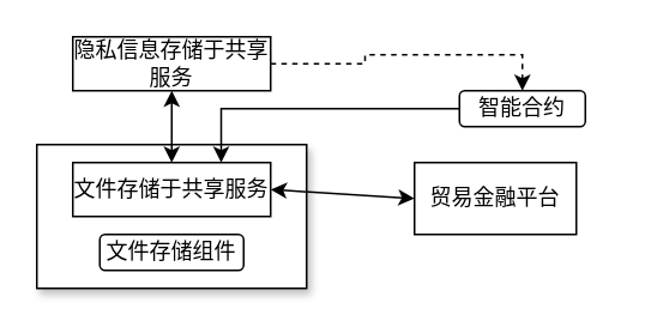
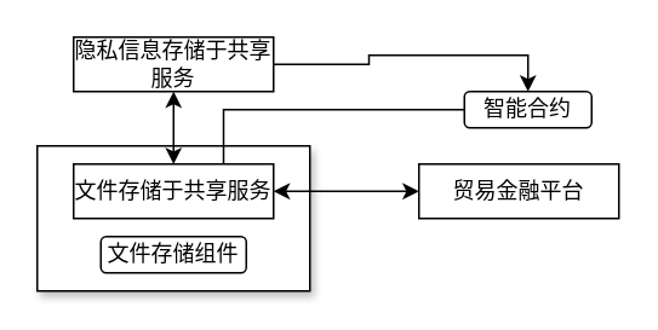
  <mxCell id="0" />
  <mxCell id="1" parent="0" />
  <mxCell id="2" value="" style="rounded=0;whiteSpace=wrap;html=1;shadow=1;" vertex="1" parent="1"><mxGeometry x="20" y="80" width="150" height="80" as="geometry" /></mxCell>
  <mxCell id="3" value="文件存储于共享服务" style="rounded=0;whiteSpace=wrap;html=1;" vertex="1" parent="1"><mxGeometry x="40" y="90" width="110" height="30" as="geometry" /></mxCell>
- <mxCell id="4" value="贸易金融平台" style="rounded=0;whiteSpace=wrap;html=1;" vertex="1" parent="1"><mxGeometry x="230" y="90" width="90" height="40" as="geometry" /></mxCell>
- <mxCell id="5" style="edgeStyle=orthogonalEdgeStyle;rounded=0;orthogonalLoop=1;jettySize=auto;html=1;exitX=1;exitY=0.5;exitDx=0;exitDy=0;entryX=0.5;entryY=0;entryDx=0;entryDy=0;dashed=1;" edge="1" parent="1" source="6" target="10"><mxGeometry relative="1" as="geometry" /></mxCell>
+ <mxCell id="4" value="贸易金融平台" style="rounded=0;whiteSpace=wrap;html=1;" vertex="1" parent="1"><mxGeometry x="230" y="90" width="110" height="30" as="geometry" /></mxCell>
+ <mxCell id="5" style="edgeStyle=orthogonalEdgeStyle;rounded=0;orthogonalLoop=1;jettySize=auto;html=1;exitX=1;exitY=0.5;exitDx=0;exitDy=0;entryX=0.5;entryY=0;entryDx=0;entryDy=0;" edge="1" parent="1" source="6" target="10"><mxGeometry relative="1" as="geometry" /></mxCell>
  <mxCell id="6" value="隐私信息存储于共享服务" style="rounded=0;whiteSpace=wrap;html=1;" vertex="1" parent="1"><mxGeometry x="40" y="20" width="110" height="30" as="geometry" /></mxCell>
  <mxCell id="7" value="" style="endArrow=classic;startArrow=classic;html=1;entryX=0;entryY=0.5;entryDx=0;entryDy=0;exitX=1;exitY=0.5;exitDx=0;exitDy=0;" edge="1" parent="1" source="3" target="4"><mxGeometry width="50" height="50" relative="1" as="geometry"><mxPoint x="140" y="210" as="sourcePoint" /><mxPoint x="190" y="160" as="targetPoint" /></mxGeometry></mxCell>
  <mxCell id="8" value="" style="endArrow=classic;startArrow=classic;html=1;entryX=0.5;entryY=1;entryDx=0;entryDy=0;exitX=0.5;exitY=0;exitDx=0;exitDy=0;" edge="1" parent="1" source="3" target="6"><mxGeometry width="50" height="50" relative="1" as="geometry"><mxPoint x="80" y="80" as="sourcePoint" /><mxPoint x="130" y="30" as="targetPoint" /></mxGeometry></mxCell>
- <mxCell id="9" style="edgeStyle=orthogonalEdgeStyle;rounded=0;orthogonalLoop=1;jettySize=auto;html=1;exitX=0;exitY=0.5;exitDx=0;exitDy=0;entryX=0.75;entryY=0;entryDx=0;entryDy=0;" edge="1" parent="1" source="10" target="3"><mxGeometry relative="1" as="geometry"><Array as="points"><mxPoint x="250" y="60" /><mxPoint x="123" y="60" /></Array></mxGeometry></mxCell>
+ <mxCell id="9" style="edgeStyle=orthogonalEdgeStyle;rounded=0;orthogonalLoop=1;jettySize=auto;html=1;exitX=0;exitY=0.5;exitDx=0;exitDy=0;entryX=0.75;entryY=0;entryDx=0;entryDy=0;endArrow=none;" edge="1" parent="1" source="10" target="3"><mxGeometry relative="1" as="geometry"><Array as="points"><mxPoint x="250" y="60" /><mxPoint x="123" y="60" /></Array></mxGeometry></mxCell>
  <mxCell id="10" value="智能合约" style="rounded=1;whiteSpace=wrap;html=1;" vertex="1" parent="1"><mxGeometry x="255" y="50" width="70" height="20" as="geometry" /></mxCell>
  <mxCell id="11" value="文件存储组件" style="rounded=1;whiteSpace=wrap;html=1;" vertex="1" parent="1"><mxGeometry x="55" y="130" width="80" height="20" as="geometry" /></mxCell>
